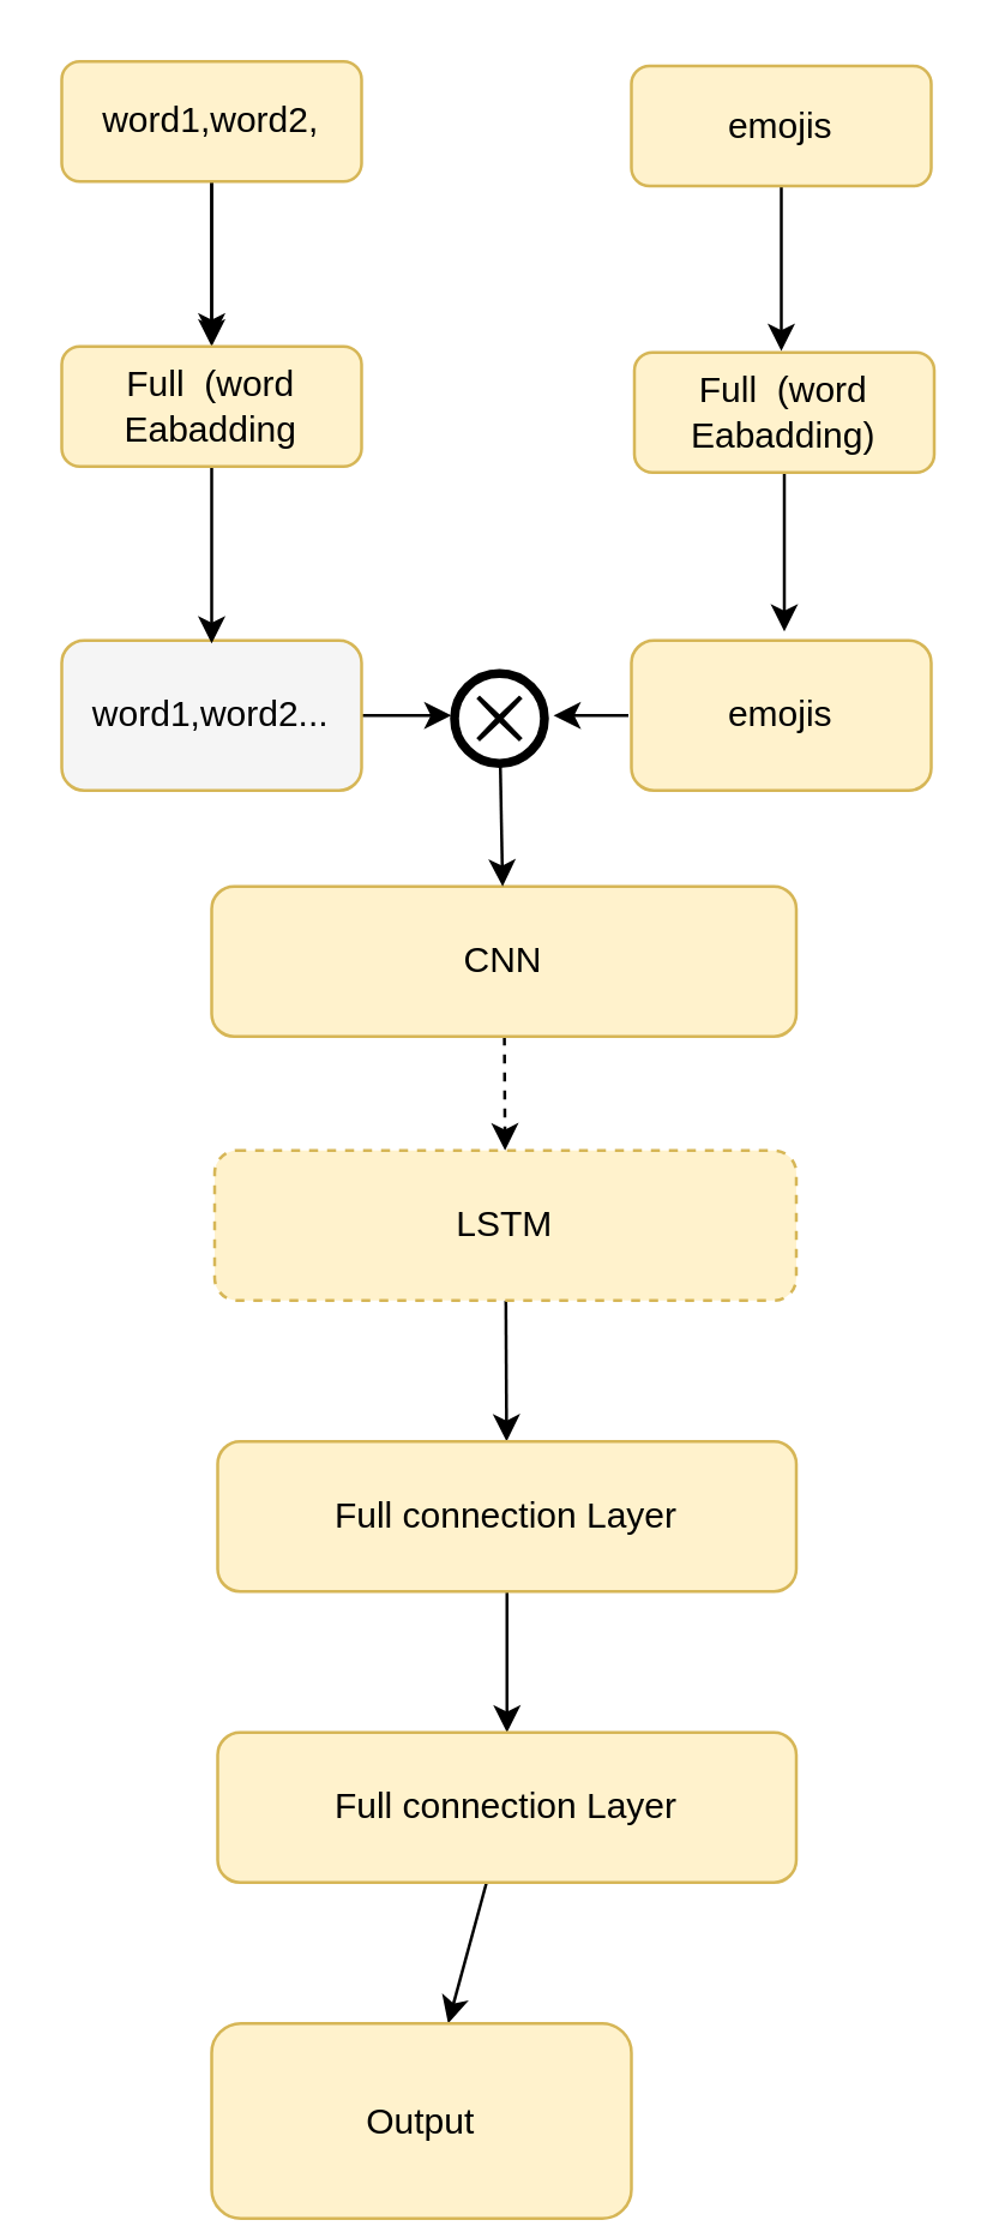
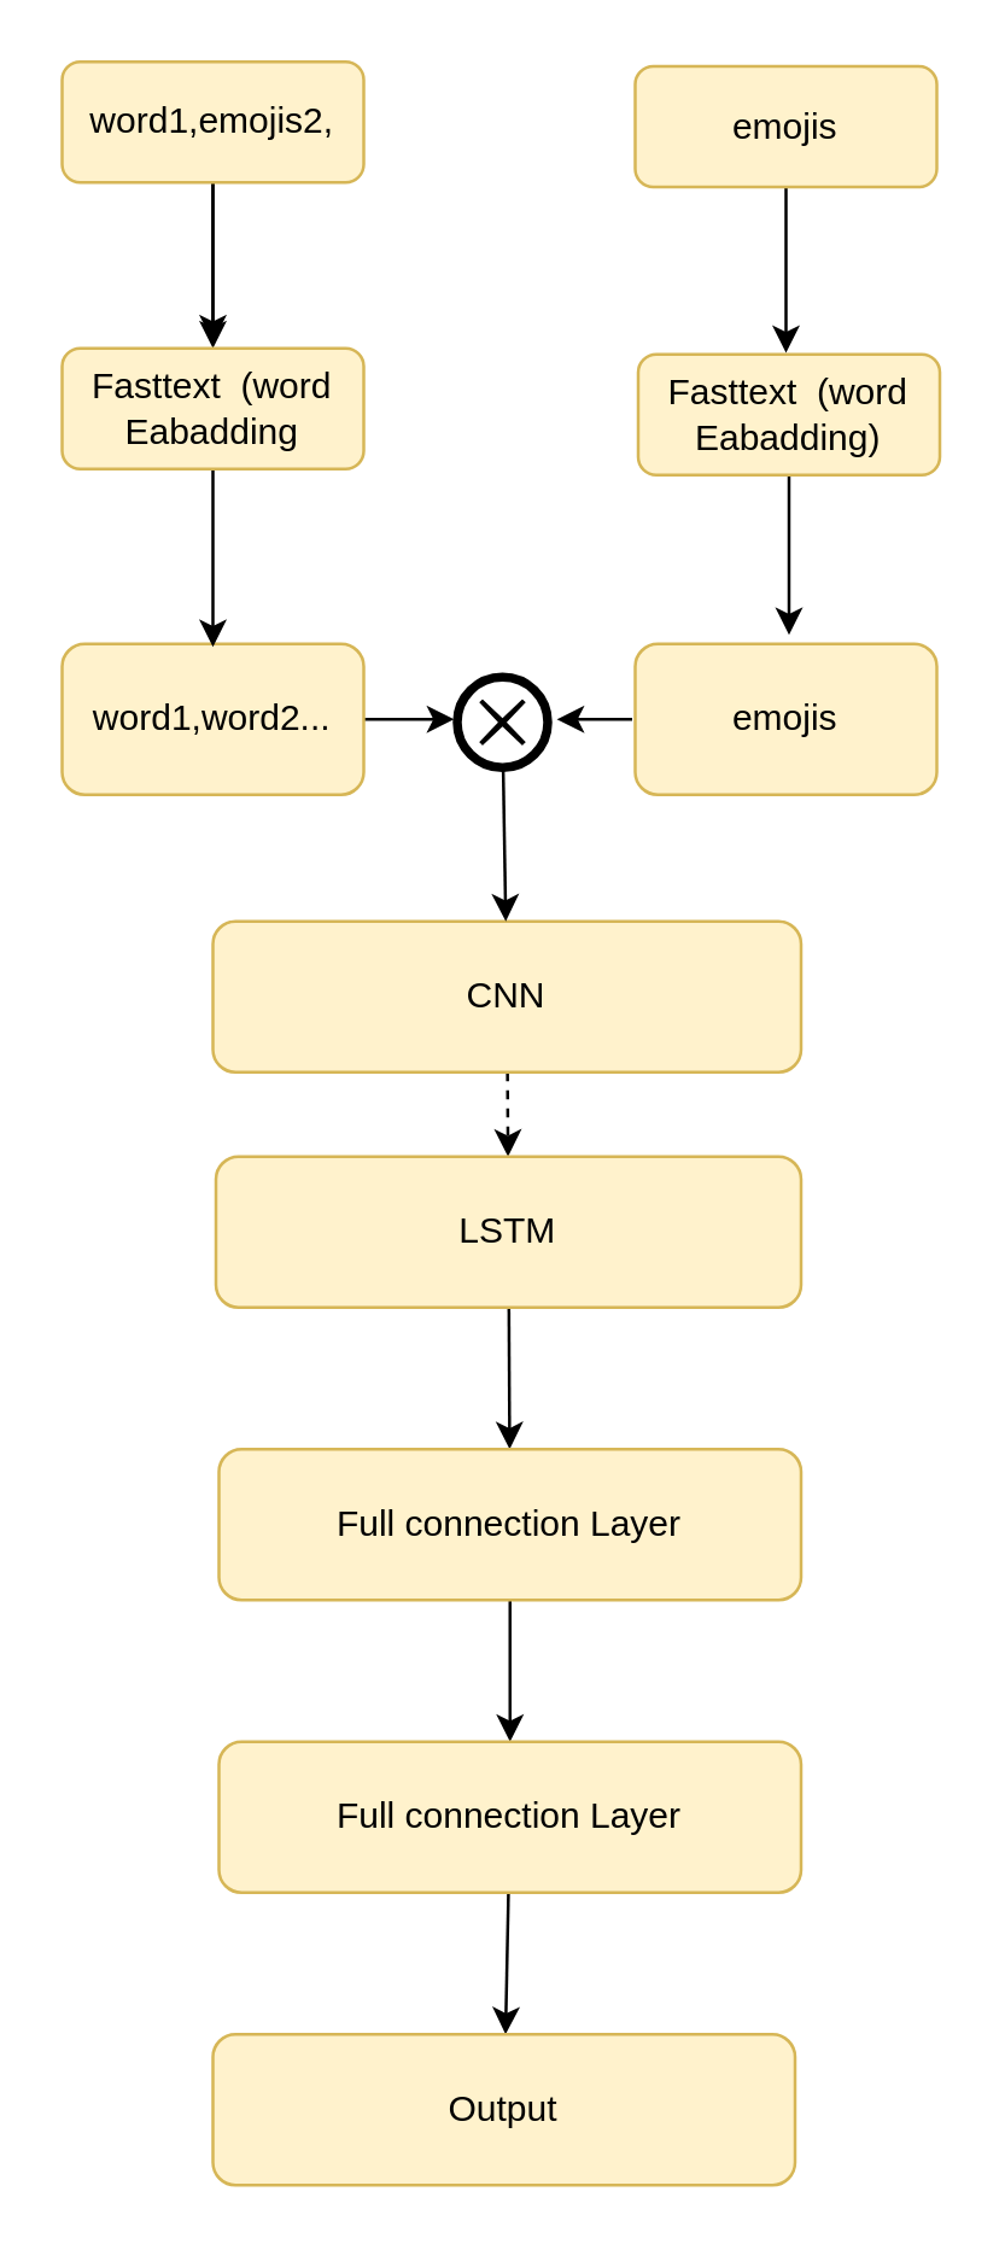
  <mxCell id="0" />
  <mxCell id="1" parent="0" />
  <mxCell id="2" style="edgeStyle=orthogonalEdgeStyle;rounded=0;orthogonalLoop=1;jettySize=auto;html=1;exitX=1;exitY=0.5;exitDx=0;exitDy=0;" edge="1" parent="1" source="3"><mxGeometry relative="1" as="geometry"><mxPoint x="150" y="238" as="targetPoint" /><mxPoint x="125" y="238" as="sourcePoint" /></mxGeometry></mxCell>
- <mxCell id="3" value="word1,word2..." style="rounded=1;whiteSpace=wrap;html=1;fillColor=#f5f5f5;strokeColor=#d6b656;" vertex="1" parent="1"><mxGeometry x="20" y="213" width="100" height="50" as="geometry" /></mxCell>
+ <mxCell id="3" value="word1,word2..." style="rounded=1;whiteSpace=wrap;html=1;fillColor=#fff2cc;strokeColor=#d6b656;" vertex="1" parent="1"><mxGeometry x="20" y="213" width="100" height="50" as="geometry" /></mxCell>
  <mxCell id="4" style="edgeStyle=orthogonalEdgeStyle;rounded=0;orthogonalLoop=1;jettySize=auto;html=1;exitX=0;exitY=0.5;exitDx=0;exitDy=0;" edge="1" parent="1"><mxGeometry relative="1" as="geometry"><mxPoint x="184" y="238" as="targetPoint" /><mxPoint x="209" y="238" as="sourcePoint" /></mxGeometry></mxCell>
  <mxCell id="5" value="emojis" style="rounded=1;whiteSpace=wrap;html=1;fillColor=#fff2cc;strokeColor=#d6b656;" vertex="1" parent="1"><mxGeometry x="210" y="213" width="100" height="50" as="geometry" /></mxCell>
  <mxCell id="6" value="" style="edgeStyle=none;rounded=0;orthogonalLoop=1;jettySize=auto;html=1;dashed=1;" edge="1" parent="1" source="7" target="20"><mxGeometry relative="1" as="geometry" /></mxCell>
- <mxCell id="7" value="CNN" style="rounded=1;whiteSpace=wrap;html=1;fillColor=#fff2cc;strokeColor=#d6b656;" vertex="1" parent="1"><mxGeometry x="70" y="295" width="195" height="50" as="geometry" /></mxCell>
+ <mxCell id="7" value="CNN" style="rounded=1;whiteSpace=wrap;html=1;fillColor=#fff2cc;strokeColor=#d6b656;" vertex="1" parent="1"><mxGeometry x="70" y="305" width="195" height="50" as="geometry" /></mxCell>
  <mxCell id="8" value="" style="edgeStyle=none;rounded=0;orthogonalLoop=1;jettySize=auto;html=1;" edge="1" parent="1" source="9" target="7"><mxGeometry relative="1" as="geometry" /></mxCell>
  <mxCell id="9" value="" style="shape=mxgraph.bpmn.shape;html=1;verticalLabelPosition=bottom;labelBackgroundColor=#ffffff;verticalAlign=top;align=center;perimeter=ellipsePerimeter;outlineConnect=0;outline=end;symbol=cancel;" vertex="1" parent="1"><mxGeometry x="151" y="224" width="30" height="30" as="geometry" /></mxCell>
  <mxCell id="10" style="edgeStyle=orthogonalEdgeStyle;rounded=0;orthogonalLoop=1;jettySize=auto;html=1;" edge="1" parent="1"><mxGeometry relative="1" as="geometry"><mxPoint x="70" y="113" as="targetPoint" /><mxPoint x="70" y="50" as="sourcePoint" /></mxGeometry></mxCell>
  <mxCell id="11" value="" style="edgeStyle=orthogonalEdgeStyle;rounded=0;orthogonalLoop=1;jettySize=auto;html=1;" edge="1" parent="1" source="12" target="16"><mxGeometry relative="1" as="geometry" /></mxCell>
- <mxCell id="12" value="word1,word2," style="rounded=1;whiteSpace=wrap;html=1;fillColor=#fff2cc;strokeColor=#d6b656;" vertex="1" parent="1"><mxGeometry x="20" y="20" width="100" height="40" as="geometry" /></mxCell>
+ <mxCell id="12" value="word1,emojis2," style="rounded=1;whiteSpace=wrap;html=1;fillColor=#fff2cc;strokeColor=#d6b656;" vertex="1" parent="1"><mxGeometry x="20" y="20" width="100" height="40" as="geometry" /></mxCell>
  <mxCell id="13" style="edgeStyle=orthogonalEdgeStyle;rounded=0;orthogonalLoop=1;jettySize=auto;html=1;exitX=0.5;exitY=1;exitDx=0;exitDy=0;" edge="1" parent="1" source="14"><mxGeometry relative="1" as="geometry"><mxPoint x="261" y="210" as="targetPoint" /></mxGeometry></mxCell>
- <mxCell id="14" value="Full&amp;nbsp; (word Eabadding)" style="rounded=1;whiteSpace=wrap;html=1;fillColor=#fff2cc;strokeColor=#d6b656;" vertex="1" parent="1"><mxGeometry x="211" y="117" width="100" height="40" as="geometry" /></mxCell>
+ <mxCell id="14" value="Fasttext&amp;nbsp; (word Eabadding)" style="rounded=1;whiteSpace=wrap;html=1;fillColor=#fff2cc;strokeColor=#d6b656;" vertex="1" parent="1"><mxGeometry x="211" y="117" width="100" height="40" as="geometry" /></mxCell>
  <mxCell id="15" style="edgeStyle=orthogonalEdgeStyle;rounded=0;orthogonalLoop=1;jettySize=auto;html=1;exitX=0.5;exitY=1;exitDx=0;exitDy=0;" edge="1" parent="1" source="16"><mxGeometry relative="1" as="geometry"><mxPoint x="70" y="214" as="targetPoint" /></mxGeometry></mxCell>
- <mxCell id="16" value="Full&amp;nbsp; (word Eabadding" style="rounded=1;whiteSpace=wrap;html=1;fillColor=#fff2cc;strokeColor=#d6b656;" vertex="1" parent="1"><mxGeometry x="20" y="115" width="100" height="40" as="geometry" /></mxCell>
+ <mxCell id="16" value="Fasttext&amp;nbsp; (word Eabadding" style="rounded=1;whiteSpace=wrap;html=1;fillColor=#fff2cc;strokeColor=#d6b656;" vertex="1" parent="1"><mxGeometry x="20" y="115" width="100" height="40" as="geometry" /></mxCell>
  <mxCell id="17" value="" style="edgeStyle=orthogonalEdgeStyle;rounded=0;orthogonalLoop=1;jettySize=auto;html=1;" edge="1" parent="1" source="18"><mxGeometry relative="1" as="geometry"><mxPoint x="260" y="116.5" as="targetPoint" /></mxGeometry></mxCell>
  <mxCell id="18" value="emojis" style="rounded=1;whiteSpace=wrap;html=1;fillColor=#fff2cc;strokeColor=#d6b656;" vertex="1" parent="1"><mxGeometry x="210" y="21.5" width="100" height="40" as="geometry" /></mxCell>
  <mxCell id="19" value="" style="edgeStyle=none;rounded=0;orthogonalLoop=1;jettySize=auto;html=1;" edge="1" parent="1" source="20" target="22"><mxGeometry relative="1" as="geometry" /></mxCell>
- <mxCell id="20" value="LSTM" style="rounded=1;whiteSpace=wrap;html=1;fillColor=#fff2cc;strokeColor=#d6b656;dashed=1;" vertex="1" parent="1"><mxGeometry x="71" y="383" width="194" height="50" as="geometry" /></mxCell>
+ <mxCell id="20" value="LSTM" style="rounded=1;whiteSpace=wrap;html=1;fillColor=#fff2cc;strokeColor=#d6b656;" vertex="1" parent="1"><mxGeometry x="71" y="383" width="194" height="50" as="geometry" /></mxCell>
  <mxCell id="21" value="" style="edgeStyle=none;rounded=0;orthogonalLoop=1;jettySize=auto;html=1;" edge="1" parent="1" source="22" target="24"><mxGeometry relative="1" as="geometry" /></mxCell>
  <mxCell id="22" value="Full connection Layer" style="rounded=1;whiteSpace=wrap;html=1;fillColor=#fff2cc;strokeColor=#d6b656;" vertex="1" parent="1"><mxGeometry x="72" y="480" width="193" height="50" as="geometry" /></mxCell>
  <mxCell id="23" value="" style="edgeStyle=none;rounded=0;orthogonalLoop=1;jettySize=auto;html=1;" edge="1" parent="1" source="24" target="25"><mxGeometry relative="1" as="geometry" /></mxCell>
  <mxCell id="24" value="Full connection Layer" style="rounded=1;whiteSpace=wrap;html=1;fillColor=#fff2cc;strokeColor=#d6b656;" vertex="1" parent="1"><mxGeometry x="72" y="577" width="193" height="50" as="geometry" /></mxCell>
- <mxCell id="25" value="Output" style="rounded=1;whiteSpace=wrap;html=1;fillColor=#fff2cc;strokeColor=#d6b656;" vertex="1" parent="1"><mxGeometry x="70" y="674" width="140" height="65" as="geometry" /></mxCell>
+ <mxCell id="25" value="Output" style="rounded=1;whiteSpace=wrap;html=1;fillColor=#fff2cc;strokeColor=#d6b656;" vertex="1" parent="1"><mxGeometry x="70" y="674" width="193" height="50" as="geometry" /></mxCell>
